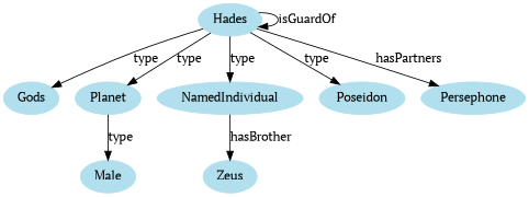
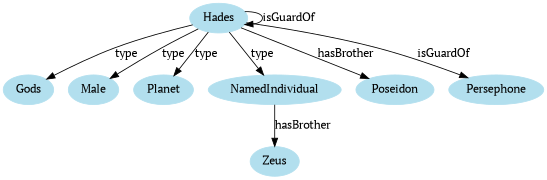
  digraph {
    fontname="PT Serif"
    node [color=lightblue2 fontname="PT Serif" style=filled]
    edge [fontname="PT Serif"]
    Hades
    Gods
    Male
    Planet
    NamedIndividual
    Poseidon
    Persephone
    Zeus
    Hades -> Hades [label=isGuardOf]
    Hades -> Gods [label=type]
-   Planet -> Male [label=type]
+   Hades -> Male [label=type]
    Hades -> Planet [label=type]
    Hades -> NamedIndividual [label=type]
-   Hades -> Poseidon [label=type]
-   Hades -> Persephone [label=hasPartners]
+   Hades -> Poseidon [label=hasBrother]
+   Hades -> Persephone [label=isGuardOf]
    NamedIndividual -> Zeus [label=hasBrother]
  }
